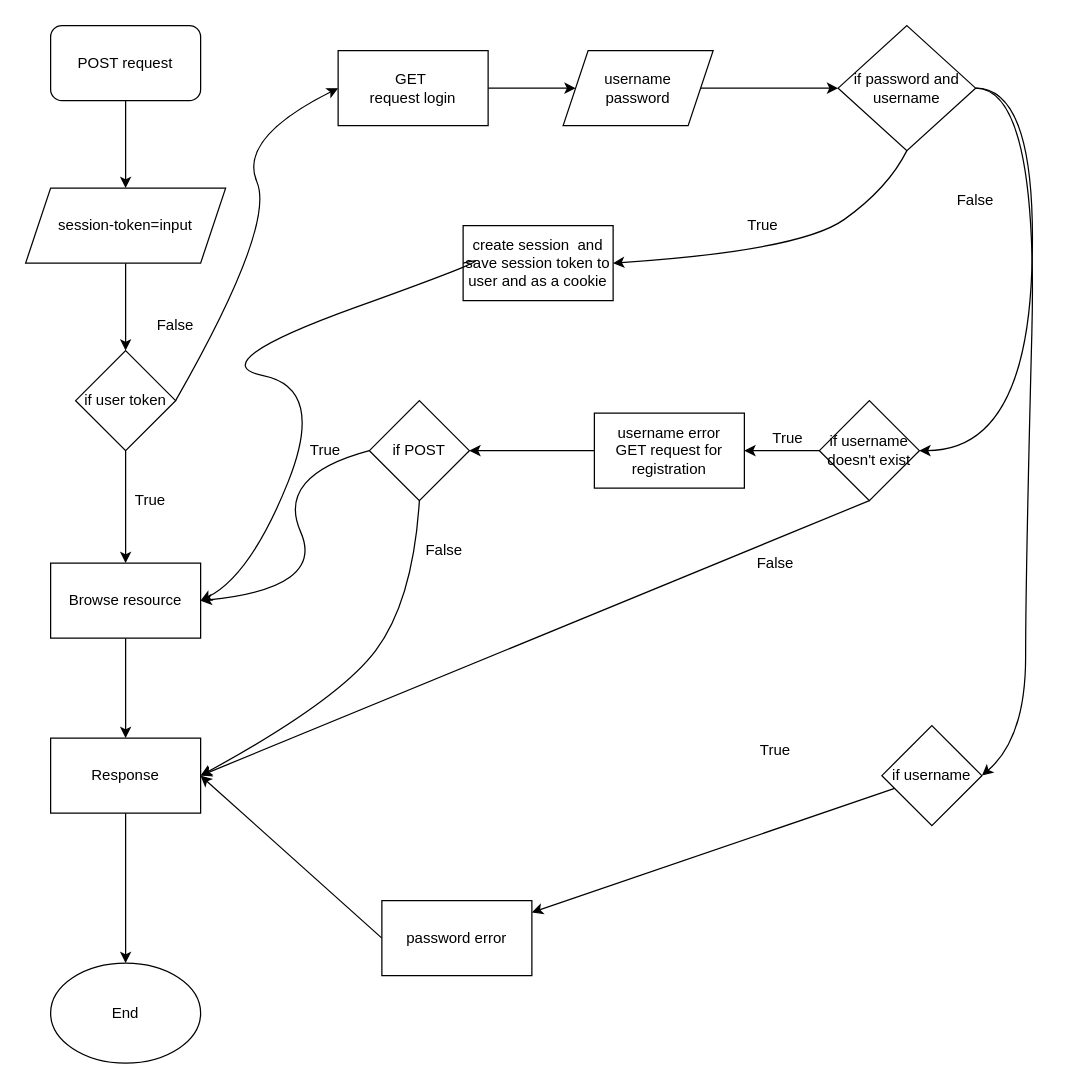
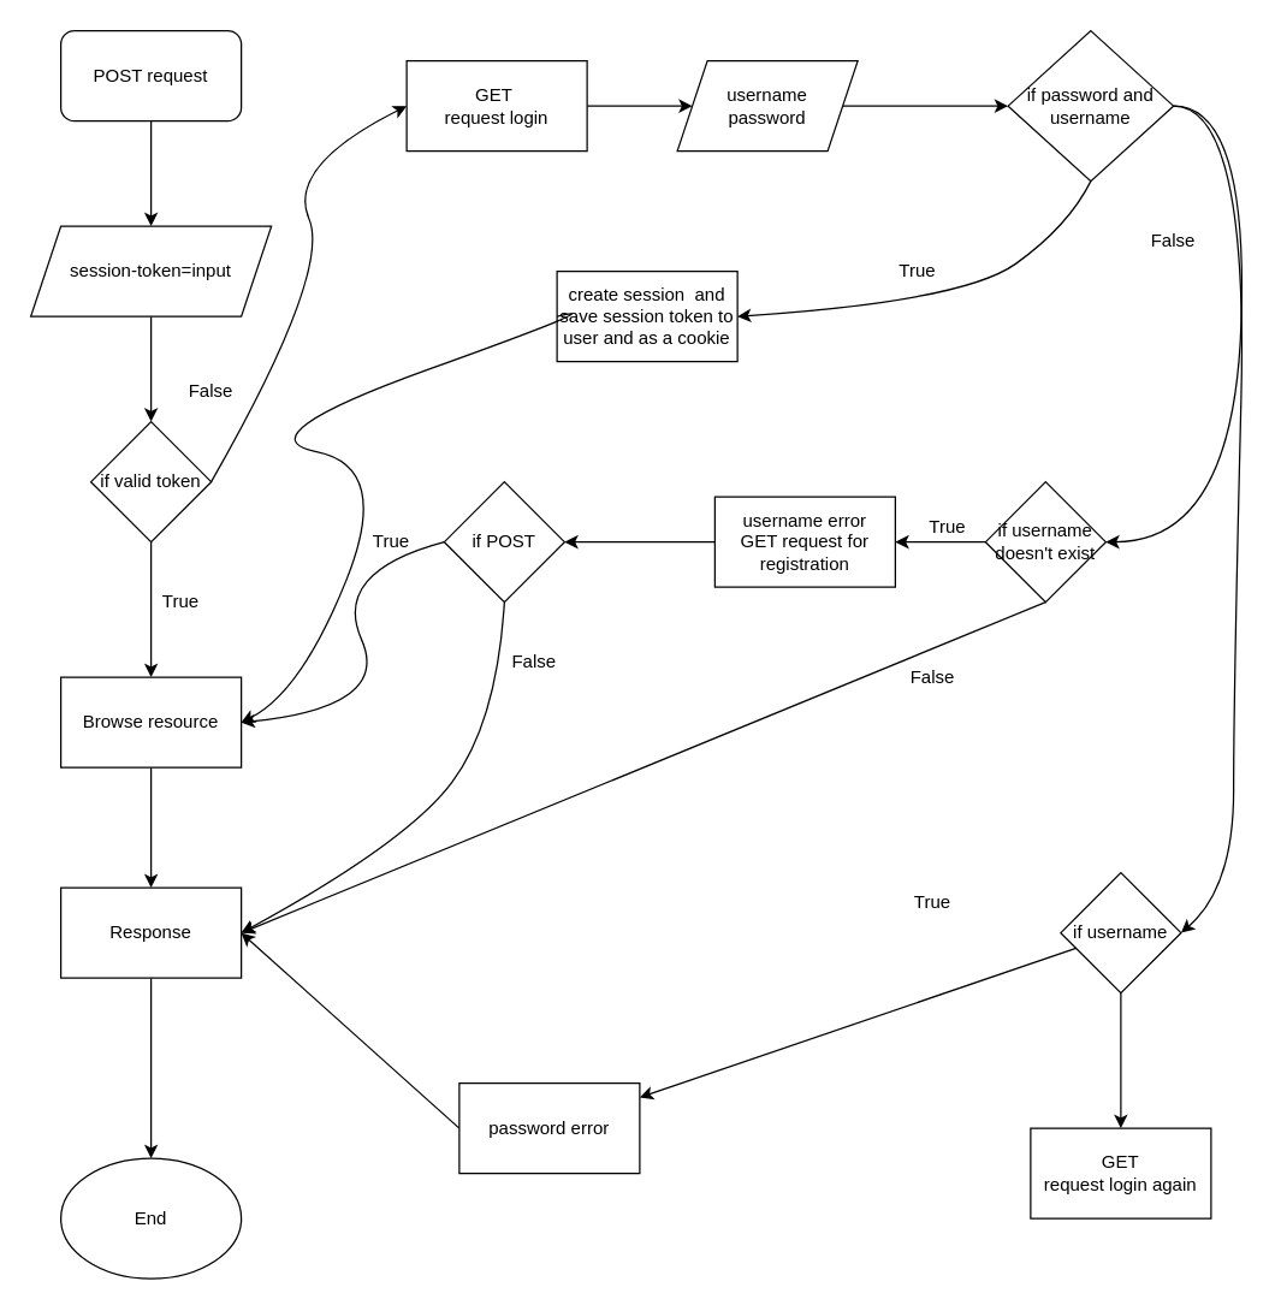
  <mxCell id="0" />
  <mxCell id="1" parent="0" />
  <mxCell id="2" style="edgeStyle=none;html=1;exitX=0.5;exitY=1;exitDx=0;exitDy=0;entryX=0.5;entryY=0;entryDx=0;entryDy=0;" edge="1" parent="1" source="3" target="5"><mxGeometry relative="1" as="geometry" /></mxCell>
  <mxCell id="3" value="POST request" style="rounded=1;whiteSpace=wrap;html=1;" vertex="1" parent="1"><mxGeometry x="40" y="20" width="120" height="60" as="geometry" /></mxCell>
  <mxCell id="4" value="" style="edgeStyle=none;html=1;" edge="1" parent="1" source="5" target="7"><mxGeometry relative="1" as="geometry" /></mxCell>
  <mxCell id="5" value="session-token=input" style="shape=parallelogram;perimeter=parallelogramPerimeter;whiteSpace=wrap;html=1;fixedSize=1;" vertex="1" parent="1"><mxGeometry x="20" y="150" width="160" height="60" as="geometry" /></mxCell>
  <mxCell id="6" value="" style="edgeStyle=none;html=1;" edge="1" parent="1" source="7" target="9"><mxGeometry relative="1" as="geometry" /></mxCell>
- <mxCell id="7" value="if user token" style="rhombus;whiteSpace=wrap;html=1;" vertex="1" parent="1"><mxGeometry x="60" y="280" width="80" height="80" as="geometry" /></mxCell>
+ <mxCell id="7" value="if valid token" style="rhombus;whiteSpace=wrap;html=1;" vertex="1" parent="1"><mxGeometry x="60" y="280" width="80" height="80" as="geometry" /></mxCell>
  <mxCell id="8" value="" style="edgeStyle=none;html=1;" edge="1" parent="1" source="9" target="11"><mxGeometry relative="1" as="geometry" /></mxCell>
  <mxCell id="9" value="Browse resource" style="whiteSpace=wrap;html=1;" vertex="1" parent="1"><mxGeometry x="40" y="450" width="120" height="60" as="geometry" /></mxCell>
  <mxCell id="10" style="edgeStyle=none;html=1;exitX=0.5;exitY=1;exitDx=0;exitDy=0;entryX=0.5;entryY=0;entryDx=0;entryDy=0;" edge="1" parent="1" source="11" target="14"><mxGeometry relative="1" as="geometry" /></mxCell>
  <mxCell id="11" value="Response" style="whiteSpace=wrap;html=1;" vertex="1" parent="1"><mxGeometry x="40" y="590" width="120" height="60" as="geometry" /></mxCell>
  <mxCell id="12" style="edgeStyle=none;html=1;exitX=1;exitY=0.5;exitDx=0;exitDy=0;entryX=0;entryY=0.5;entryDx=0;entryDy=0;" edge="1" parent="1" source="13" target="16"><mxGeometry relative="1" as="geometry" /></mxCell>
  <mxCell id="13" value="GET&amp;nbsp;&lt;br&gt;request login" style="whiteSpace=wrap;html=1;" vertex="1" parent="1"><mxGeometry x="270" y="40" width="120" height="60" as="geometry" /></mxCell>
  <mxCell id="14" value="End" style="ellipse;whiteSpace=wrap;html=1;" vertex="1" parent="1"><mxGeometry x="40" y="770" width="120" height="80" as="geometry" /></mxCell>
  <mxCell id="15" value="" style="edgeStyle=none;html=1;" edge="1" parent="1" source="16" target="17"><mxGeometry relative="1" as="geometry" /></mxCell>
  <mxCell id="16" value="username&lt;br&gt;password" style="shape=parallelogram;perimeter=parallelogramPerimeter;whiteSpace=wrap;html=1;fixedSize=1;" vertex="1" parent="1"><mxGeometry x="450" y="40" width="120" height="60" as="geometry" /></mxCell>
  <mxCell id="17" value="if password and username" style="rhombus;whiteSpace=wrap;html=1;" vertex="1" parent="1"><mxGeometry x="670" y="20" width="110" height="100" as="geometry" /></mxCell>
  <mxCell id="18" value="create session&amp;nbsp; and save session token to user and as a cookie" style="whiteSpace=wrap;html=1;" vertex="1" parent="1"><mxGeometry x="370" y="180" width="120" height="60" as="geometry" /></mxCell>
  <mxCell id="19" value="" style="edgeStyle=none;html=1;" edge="1" parent="1" source="21" target="23"><mxGeometry relative="1" as="geometry" /></mxCell>
+ <mxCell id="20" value="" style="edgeStyle=none;html=1;" edge="1" parent="1" source="21" target="46"><mxGeometry relative="1" as="geometry" /></mxCell>
  <mxCell id="21" value="if username" style="rhombus;whiteSpace=wrap;html=1;" vertex="1" parent="1"><mxGeometry x="705" y="580" width="80" height="80" as="geometry" /></mxCell>
  <mxCell id="22" style="edgeStyle=none;html=1;exitX=0;exitY=0.5;exitDx=0;exitDy=0;entryX=1;entryY=0.5;entryDx=0;entryDy=0;" edge="1" parent="1" source="23" target="11"><mxGeometry relative="1" as="geometry" /></mxCell>
  <mxCell id="23" value="password error" style="whiteSpace=wrap;html=1;" vertex="1" parent="1"><mxGeometry x="305" y="720" width="120" height="60" as="geometry" /></mxCell>
  <mxCell id="24" value="" style="edgeStyle=none;html=1;" edge="1" parent="1" source="26" target="28"><mxGeometry relative="1" as="geometry" /></mxCell>
  <mxCell id="25" style="edgeStyle=none;html=1;exitX=0.5;exitY=1;exitDx=0;exitDy=0;entryX=1;entryY=0.5;entryDx=0;entryDy=0;" edge="1" parent="1" source="26" target="11"><mxGeometry relative="1" as="geometry" /></mxCell>
  <mxCell id="26" value="if username doesn't exist" style="rhombus;whiteSpace=wrap;html=1;" vertex="1" parent="1"><mxGeometry x="655" y="320" width="80" height="80" as="geometry" /></mxCell>
  <mxCell id="27" value="" style="edgeStyle=none;html=1;" edge="1" parent="1" source="28" target="32"><mxGeometry relative="1" as="geometry" /></mxCell>
  <mxCell id="28" value="username error&lt;br&gt;GET request for registration" style="whiteSpace=wrap;html=1;" vertex="1" parent="1"><mxGeometry x="475" y="330" width="120" height="60" as="geometry" /></mxCell>
  <mxCell id="29" value="" style="curved=1;endArrow=classic;html=1;entryX=0;entryY=0.5;entryDx=0;entryDy=0;exitX=1;exitY=0.5;exitDx=0;exitDy=0;" edge="1" parent="1" source="7" target="13"><mxGeometry width="50" height="50" relative="1" as="geometry"><mxPoint x="170" y="180" as="sourcePoint" /><mxPoint x="220" y="130" as="targetPoint" /><Array as="points"><mxPoint x="220" y="180" /><mxPoint x="190" y="110" /></Array></mxGeometry></mxCell>
  <mxCell id="30" value="" style="curved=1;endArrow=classic;html=1;entryX=1;entryY=0.5;entryDx=0;entryDy=0;" edge="1" parent="1" target="21"><mxGeometry width="50" height="50" relative="1" as="geometry"><mxPoint x="780" y="70" as="sourcePoint" /><mxPoint x="800" y="590" as="targetPoint" /><Array as="points"><mxPoint x="830" y="70" /><mxPoint x="820" y="460" /><mxPoint x="820" y="590" /></Array></mxGeometry></mxCell>
  <mxCell id="31" value="" style="curved=1;endArrow=classic;html=1;entryX=1;entryY=0.5;entryDx=0;entryDy=0;" edge="1" parent="1" target="26"><mxGeometry width="50" height="50" relative="1" as="geometry"><mxPoint x="780" y="70" as="sourcePoint" /><mxPoint x="760" y="370" as="targetPoint" /><Array as="points"><mxPoint x="830" y="70" /><mxPoint x="820" y="360" /></Array></mxGeometry></mxCell>
  <mxCell id="32" value="if POST" style="rhombus;whiteSpace=wrap;html=1;" vertex="1" parent="1"><mxGeometry x="295" y="320" width="80" height="80" as="geometry" /></mxCell>
  <mxCell id="33" value="" style="curved=1;endArrow=classic;html=1;entryX=1;entryY=0.5;entryDx=0;entryDy=0;exitX=0;exitY=0.5;exitDx=0;exitDy=0;" edge="1" parent="1" source="32" target="9"><mxGeometry width="50" height="50" relative="1" as="geometry"><mxPoint x="290" y="360" as="sourcePoint" /><mxPoint x="210" y="480" as="targetPoint" /><Array as="points"><mxPoint x="220" y="380" /><mxPoint x="260" y="470" /></Array></mxGeometry></mxCell>
  <mxCell id="34" value="" style="curved=1;endArrow=classic;html=1;entryX=1;entryY=0.5;entryDx=0;entryDy=0;exitX=0;exitY=0.5;exitDx=0;exitDy=0;" edge="1" parent="1" source="18" target="9"><mxGeometry width="50" height="50" relative="1" as="geometry"><mxPoint x="660" y="230" as="sourcePoint" /><mxPoint x="710" y="180" as="targetPoint" /><Array as="points"><mxPoint x="410" y="200" /><mxPoint x="160" y="290" /><mxPoint x="260" y="310" /><mxPoint x="200" y="460" /></Array></mxGeometry></mxCell>
  <mxCell id="35" value="" style="curved=1;endArrow=classic;html=1;entryX=1;entryY=0.5;entryDx=0;entryDy=0;exitX=0.5;exitY=1;exitDx=0;exitDy=0;" edge="1" parent="1" source="17" target="18"><mxGeometry width="50" height="50" relative="1" as="geometry"><mxPoint x="720" y="120" as="sourcePoint" /><mxPoint x="770" y="70" as="targetPoint" /><Array as="points"><mxPoint x="710" y="150" /><mxPoint x="640" y="200" /></Array></mxGeometry></mxCell>
  <mxCell id="36" value="" style="curved=1;endArrow=classic;html=1;entryX=1;entryY=0.5;entryDx=0;entryDy=0;exitX=0.5;exitY=1;exitDx=0;exitDy=0;" edge="1" parent="1" source="32" target="11"><mxGeometry width="50" height="50" relative="1" as="geometry"><mxPoint x="340" y="390" as="sourcePoint" /><mxPoint x="390" y="350" as="targetPoint" /><Array as="points"><mxPoint x="330" y="480" /><mxPoint x="270" y="560" /></Array></mxGeometry></mxCell>
  <mxCell id="37" value="True" style="rounded=0;whiteSpace=wrap;html=1;fillColor=none;strokeColor=none;" vertex="1" parent="1"><mxGeometry x="60" y="370" width="120" height="60" as="geometry" /></mxCell>
  <mxCell id="38" value="False" style="rounded=0;whiteSpace=wrap;html=1;fillColor=none;strokeColor=none;" vertex="1" parent="1"><mxGeometry x="80" y="230" width="120" height="60" as="geometry" /></mxCell>
  <mxCell id="39" value="True" style="rounded=0;whiteSpace=wrap;html=1;fillColor=none;strokeColor=none;" vertex="1" parent="1"><mxGeometry x="550" y="150" width="120" height="60" as="geometry" /></mxCell>
  <mxCell id="40" value="False" style="rounded=0;whiteSpace=wrap;html=1;fillColor=none;strokeColor=none;" vertex="1" parent="1"><mxGeometry x="730" y="130" width="100" height="60" as="geometry" /></mxCell>
  <mxCell id="41" value="True" style="rounded=0;whiteSpace=wrap;html=1;fillColor=none;strokeColor=none;" vertex="1" parent="1"><mxGeometry x="200" y="330" width="120" height="60" as="geometry" /></mxCell>
  <mxCell id="42" value="False" style="rounded=0;whiteSpace=wrap;html=1;fillColor=none;strokeColor=none;" vertex="1" parent="1"><mxGeometry x="295" y="410" width="120" height="60" as="geometry" /></mxCell>
  <mxCell id="43" value="True" style="rounded=0;whiteSpace=wrap;html=1;fillColor=none;strokeColor=none;" vertex="1" parent="1"><mxGeometry x="570" y="320" width="120" height="60" as="geometry" /></mxCell>
  <mxCell id="44" value="False" style="rounded=0;whiteSpace=wrap;html=1;fillColor=none;strokeColor=none;" vertex="1" parent="1"><mxGeometry x="560" y="420" width="120" height="60" as="geometry" /></mxCell>
  <mxCell id="45" value="True" style="rounded=0;whiteSpace=wrap;html=1;fillColor=none;strokeColor=none;" vertex="1" parent="1"><mxGeometry x="560" y="570" width="120" height="60" as="geometry" /></mxCell>
+ <mxCell id="46" value="GET&lt;br&gt;request login again" style="whiteSpace=wrap;html=1;" vertex="1" parent="1"><mxGeometry x="685" y="750" width="120" height="60" as="geometry" /></mxCell>
